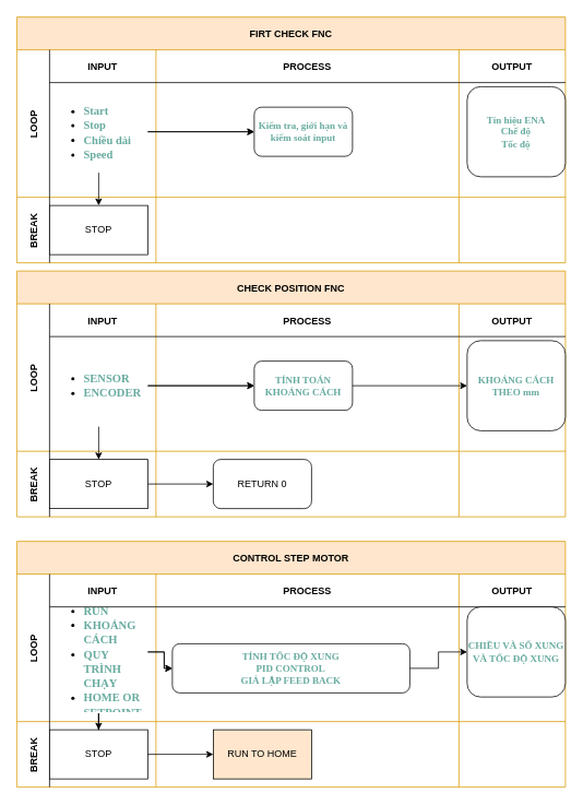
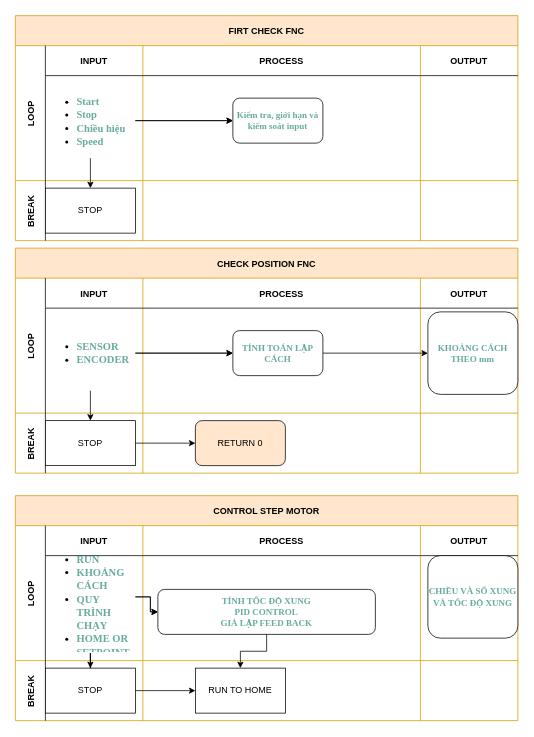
  <mxCell id="0" />
  <mxCell id="1" parent="0" />
  <mxCell id="2" value="CONTROL STEP MOTOR" style="shape=table;childLayout=tableLayout;startSize=40;collapsible=0;recursiveResize=0;expand=0;fillColor=#ffe6cc;fontStyle=1;strokeColor=#d79b00;" parent="1" vertex="1"><mxGeometry x="20" y="660" width="670" height="300" as="geometry" /></mxCell>
  <mxCell id="3" value="LOOP" style="shape=tableRow;horizontal=0;swimlaneHead=0;swimlaneBody=0;top=0;left=0;bottom=0;right=0;fillColor=none;points=[[0,0.5],[1,0.5]];portConstraint=eastwest;startSize=40;collapsible=0;recursiveResize=0;expand=0;fontStyle=1;" parent="2" vertex="1"><mxGeometry y="40" width="670" height="180" as="geometry" /></mxCell>
  <mxCell id="4" value="INPUT" style="swimlane;swimlaneHead=0;swimlaneBody=0;connectable=0;fillColor=none;startSize=40;collapsible=0;recursiveResize=0;expand=0;fontStyle=1;" parent="3" vertex="1"><mxGeometry x="40" width="130" height="180" as="geometry"><mxRectangle width="130" height="180" as="alternateBounds" /></mxGeometry></mxCell>
  <mxCell id="5" value="&lt;ul style=&quot;font-size: 14px;&quot;&gt;&lt;li&gt;&lt;font face=&quot;Tahoma&quot; color=&quot;#67ab9f&quot;&gt;&lt;b&gt;RUN&lt;/b&gt;&lt;/font&gt;&lt;/li&gt;&lt;li&gt;&lt;font face=&quot;Tahoma&quot; color=&quot;#67ab9f&quot;&gt;&lt;b&gt;KHOẢNG CÁCH&lt;/b&gt;&lt;/font&gt;&lt;/li&gt;&lt;li&gt;&lt;font face=&quot;Tahoma&quot; color=&quot;#67ab9f&quot;&gt;&lt;b&gt;QUY TRÌNH CHẠY&lt;/b&gt;&lt;/font&gt;&lt;/li&gt;&lt;li&gt;&lt;font face=&quot;Tahoma&quot; color=&quot;#67ab9f&quot;&gt;&lt;b&gt;HOME OR SETPOINT&lt;/b&gt;&lt;/font&gt;&lt;/li&gt;&lt;/ul&gt;" style="text;strokeColor=none;fillColor=none;html=1;whiteSpace=wrap;verticalAlign=middle;overflow=hidden;" vertex="1" parent="4"><mxGeometry y="20" width="120" height="150" as="geometry" /></mxCell>
  <mxCell id="6" value="PROCESS" style="swimlane;swimlaneHead=0;swimlaneBody=0;connectable=0;fillColor=none;startSize=40;collapsible=0;recursiveResize=0;expand=0;fontStyle=1;" parent="3" vertex="1"><mxGeometry x="170" width="370" height="180" as="geometry"><mxRectangle width="370" height="180" as="alternateBounds" /></mxGeometry></mxCell>
  <mxCell id="7" value="&lt;div&gt;&lt;font face=&quot;Tahoma&quot; color=&quot;#67ab9f&quot;&gt;&lt;b&gt;TÍNH TỐC ĐỘ XUNG&lt;/b&gt;&lt;/font&gt;&lt;/div&gt;&lt;div&gt;&lt;font face=&quot;Tahoma&quot; color=&quot;#67ab9f&quot;&gt;&lt;b&gt;PID CONTROL&lt;/b&gt;&lt;/font&gt;&lt;/div&gt;&lt;div&gt;&lt;font face=&quot;Tahoma&quot; color=&quot;#67ab9f&quot;&gt;&lt;b&gt;GIẢ LẬP FEED BACK&lt;/b&gt;&lt;/font&gt;&lt;/div&gt;" style="rounded=1;whiteSpace=wrap;html=1;" vertex="1" parent="6"><mxGeometry x="20" y="85" width="290" height="60" as="geometry" /></mxCell>
  <mxCell id="8" value="OUTPUT" style="swimlane;swimlaneHead=0;swimlaneBody=0;connectable=0;fillColor=none;startSize=40;collapsible=0;recursiveResize=0;expand=0;fontStyle=1;" parent="3" vertex="1"><mxGeometry x="540" width="130" height="180" as="geometry"><mxRectangle width="130" height="180" as="alternateBounds" /></mxGeometry></mxCell>
  <mxCell id="9" value="&lt;font face=&quot;Tahoma&quot; color=&quot;#67ab9f&quot;&gt;&lt;b&gt;CHIỀU VÀ SỐ XUNG VÀ TỐC ĐỘ XUNG&lt;/b&gt;&lt;/font&gt;" style="rounded=1;whiteSpace=wrap;html=1;" vertex="1" parent="8"><mxGeometry x="10" y="40" width="120" height="110" as="geometry" /></mxCell>
  <mxCell id="10" value="" style="edgeStyle=orthogonalEdgeStyle;rounded=0;orthogonalLoop=1;jettySize=auto;html=1;" edge="1" parent="3" source="5" target="7"><mxGeometry relative="1" as="geometry" /></mxCell>
  <mxCell id="11" value="" style="edgeStyle=orthogonalEdgeStyle;rounded=0;orthogonalLoop=1;jettySize=auto;html=1;" edge="1" parent="3" source="5" target="7"><mxGeometry relative="1" as="geometry" /></mxCell>
- <mxCell id="12" value="" style="edgeStyle=orthogonalEdgeStyle;rounded=0;orthogonalLoop=1;jettySize=auto;html=1;" edge="1" parent="3" source="7" target="9"><mxGeometry relative="1" as="geometry" /></mxCell>
+ <mxCell id="12" value="" style="edgeStyle=orthogonalEdgeStyle;rounded=0;orthogonalLoop=1;jettySize=auto;html=1;" edge="1" parent="3" source="7" target="17"><mxGeometry relative="1" as="geometry" /></mxCell>
  <mxCell id="13" value="BREAK" style="shape=tableRow;horizontal=0;swimlaneHead=0;swimlaneBody=0;top=0;left=0;bottom=0;right=0;fillColor=none;points=[[0,0.5],[1,0.5]];portConstraint=eastwest;startSize=40;collapsible=0;recursiveResize=0;expand=0;fontStyle=1;" parent="2" vertex="1"><mxGeometry y="220" width="670" height="80" as="geometry" /></mxCell>
  <mxCell id="14" value="" style="swimlane;swimlaneHead=0;swimlaneBody=0;connectable=0;fillColor=none;startSize=0;collapsible=0;recursiveResize=0;expand=0;fontStyle=1;" parent="13" vertex="1"><mxGeometry x="40" width="130" height="80" as="geometry"><mxRectangle width="130" height="80" as="alternateBounds" /></mxGeometry></mxCell>
  <mxCell id="15" value="STOP" style="whiteSpace=wrap;html=1;" vertex="1" parent="14"><mxGeometry y="10" width="120" height="60" as="geometry" /></mxCell>
  <mxCell id="16" value="" style="swimlane;swimlaneHead=0;swimlaneBody=0;connectable=0;fillColor=none;startSize=0;collapsible=0;recursiveResize=0;expand=0;fontStyle=1;" parent="13" vertex="1"><mxGeometry x="170" width="370" height="80" as="geometry"><mxRectangle width="370" height="80" as="alternateBounds" /></mxGeometry></mxCell>
- <mxCell id="17" value="RUN TO HOME" style="whiteSpace=wrap;html=1;fillColor=#ffe6cc;" vertex="1" parent="16"><mxGeometry x="70" y="10" width="120" height="60" as="geometry" /></mxCell>
+ <mxCell id="17" value="RUN TO HOME" style="whiteSpace=wrap;html=1;" vertex="1" parent="16"><mxGeometry x="70" y="10" width="120" height="60" as="geometry" /></mxCell>
  <mxCell id="18" value="" style="swimlane;swimlaneHead=0;swimlaneBody=0;connectable=0;fillColor=none;startSize=0;collapsible=0;recursiveResize=0;expand=0;fontStyle=1;" parent="13" vertex="1"><mxGeometry x="540" width="130" height="80" as="geometry"><mxRectangle width="130" height="80" as="alternateBounds" /></mxGeometry></mxCell>
  <mxCell id="19" value="" style="edgeStyle=orthogonalEdgeStyle;rounded=0;orthogonalLoop=1;jettySize=auto;html=1;" edge="1" parent="13" source="15" target="17"><mxGeometry relative="1" as="geometry" /></mxCell>
  <mxCell id="20" value="" style="edgeStyle=orthogonalEdgeStyle;rounded=0;orthogonalLoop=1;jettySize=auto;html=1;" edge="1" parent="2" source="5" target="15"><mxGeometry relative="1" as="geometry" /></mxCell>
  <mxCell id="21" value="CHECK POSITION FNC" style="shape=table;childLayout=tableLayout;startSize=40;collapsible=0;recursiveResize=0;expand=0;fillColor=#ffe6cc;fontStyle=1;strokeColor=#d79b00;" vertex="1" parent="1"><mxGeometry x="20" y="330" width="670" height="300" as="geometry" /></mxCell>
  <mxCell id="22" value="LOOP" style="shape=tableRow;horizontal=0;swimlaneHead=0;swimlaneBody=0;top=0;left=0;bottom=0;right=0;fillColor=none;points=[[0,0.5],[1,0.5]];portConstraint=eastwest;startSize=40;collapsible=0;recursiveResize=0;expand=0;fontStyle=1;" vertex="1" parent="21"><mxGeometry y="40" width="670" height="180" as="geometry" /></mxCell>
  <mxCell id="23" value="INPUT" style="swimlane;swimlaneHead=0;swimlaneBody=0;connectable=0;fillColor=none;startSize=40;collapsible=0;recursiveResize=0;expand=0;fontStyle=1;" vertex="1" parent="22"><mxGeometry x="40" width="130" height="180" as="geometry"><mxRectangle width="130" height="180" as="alternateBounds" /></mxGeometry></mxCell>
  <mxCell id="24" value="&lt;ul style=&quot;font-size: 14px;&quot;&gt;&lt;li&gt;&lt;font face=&quot;Tahoma&quot; color=&quot;#67ab9f&quot;&gt;&lt;b&gt;SENSOR&lt;/b&gt;&lt;/font&gt;&lt;/li&gt;&lt;li&gt;&lt;font face=&quot;Tahoma&quot; color=&quot;#67ab9f&quot;&gt;&lt;b&gt;ENCODER&lt;/b&gt;&lt;/font&gt;&lt;/li&gt;&lt;/ul&gt;" style="text;strokeColor=none;fillColor=none;html=1;whiteSpace=wrap;verticalAlign=middle;overflow=hidden;" vertex="1" parent="23"><mxGeometry y="50" width="120" height="100" as="geometry" /></mxCell>
  <mxCell id="25" value="PROCESS" style="swimlane;swimlaneHead=0;swimlaneBody=0;connectable=0;fillColor=none;startSize=40;collapsible=0;recursiveResize=0;expand=0;fontStyle=1;" vertex="1" parent="22"><mxGeometry x="170" width="370" height="180" as="geometry"><mxRectangle width="370" height="180" as="alternateBounds" /></mxGeometry></mxCell>
- <mxCell id="26" value="&lt;font face=&quot;Tahoma&quot; color=&quot;#67ab9f&quot;&gt;&lt;b&gt;TÍNH TOÁN KHOẢNG CÁCH&lt;/b&gt;&lt;/font&gt;" style="rounded=1;whiteSpace=wrap;html=1;" vertex="1" parent="25"><mxGeometry x="120" y="70" width="120" height="60" as="geometry" /></mxCell>
+ <mxCell id="26" value="&lt;font face=&quot;Tahoma&quot; color=&quot;#67ab9f&quot;&gt;&lt;b&gt;TÍNH TOÁN LẬP CÁCH&lt;/b&gt;&lt;/font&gt;" style="rounded=1;whiteSpace=wrap;html=1;" vertex="1" parent="25"><mxGeometry x="120" y="70" width="120" height="60" as="geometry" /></mxCell>
  <mxCell id="27" value="OUTPUT" style="swimlane;swimlaneHead=0;swimlaneBody=0;connectable=0;fillColor=none;startSize=40;collapsible=0;recursiveResize=0;expand=0;fontStyle=1;" vertex="1" parent="22"><mxGeometry x="540" width="130" height="180" as="geometry"><mxRectangle width="130" height="180" as="alternateBounds" /></mxGeometry></mxCell>
  <mxCell id="28" value="&lt;font face=&quot;Tahoma&quot; color=&quot;#67ab9f&quot;&gt;&lt;b&gt;KHOẢNG CÁCH THEO mm&lt;/b&gt;&lt;/font&gt;" style="rounded=1;whiteSpace=wrap;html=1;" vertex="1" parent="27"><mxGeometry x="10" y="45" width="120" height="110" as="geometry" /></mxCell>
  <mxCell id="29" value="" style="edgeStyle=orthogonalEdgeStyle;rounded=0;orthogonalLoop=1;jettySize=auto;html=1;" edge="1" parent="22" source="24" target="26"><mxGeometry relative="1" as="geometry" /></mxCell>
  <mxCell id="30" value="" style="edgeStyle=orthogonalEdgeStyle;rounded=0;orthogonalLoop=1;jettySize=auto;html=1;" edge="1" parent="22" source="24" target="26"><mxGeometry relative="1" as="geometry" /></mxCell>
  <mxCell id="31" value="" style="edgeStyle=orthogonalEdgeStyle;rounded=0;orthogonalLoop=1;jettySize=auto;html=1;" edge="1" parent="22" source="26" target="28"><mxGeometry relative="1" as="geometry" /></mxCell>
  <mxCell id="32" value="BREAK" style="shape=tableRow;horizontal=0;swimlaneHead=0;swimlaneBody=0;top=0;left=0;bottom=0;right=0;fillColor=none;points=[[0,0.5],[1,0.5]];portConstraint=eastwest;startSize=40;collapsible=0;recursiveResize=0;expand=0;fontStyle=1;" vertex="1" parent="21"><mxGeometry y="220" width="670" height="80" as="geometry" /></mxCell>
  <mxCell id="33" value="" style="swimlane;swimlaneHead=0;swimlaneBody=0;connectable=0;fillColor=none;startSize=0;collapsible=0;recursiveResize=0;expand=0;fontStyle=1;" vertex="1" parent="32"><mxGeometry x="40" width="130" height="80" as="geometry"><mxRectangle width="130" height="80" as="alternateBounds" /></mxGeometry></mxCell>
  <mxCell id="34" value="STOP" style="whiteSpace=wrap;html=1;" vertex="1" parent="33"><mxGeometry y="10" width="120" height="60" as="geometry" /></mxCell>
  <mxCell id="35" value="" style="swimlane;swimlaneHead=0;swimlaneBody=0;connectable=0;fillColor=none;startSize=0;collapsible=0;recursiveResize=0;expand=0;fontStyle=1;" vertex="1" parent="32"><mxGeometry x="170" width="370" height="80" as="geometry"><mxRectangle width="370" height="80" as="alternateBounds" /></mxGeometry></mxCell>
- <mxCell id="36" value="RETURN 0" style="rounded=1;whiteSpace=wrap;html=1;" vertex="1" parent="35"><mxGeometry x="70" y="10" width="120" height="60" as="geometry" /></mxCell>
+ <mxCell id="36" value="RETURN 0" style="rounded=1;whiteSpace=wrap;html=1;fillColor=#ffe6cc;" vertex="1" parent="35"><mxGeometry x="70" y="10" width="120" height="60" as="geometry" /></mxCell>
  <mxCell id="37" value="" style="swimlane;swimlaneHead=0;swimlaneBody=0;connectable=0;fillColor=none;startSize=0;collapsible=0;recursiveResize=0;expand=0;fontStyle=1;" vertex="1" parent="32"><mxGeometry x="540" width="130" height="80" as="geometry"><mxRectangle width="130" height="80" as="alternateBounds" /></mxGeometry></mxCell>
  <mxCell id="38" value="" style="edgeStyle=orthogonalEdgeStyle;rounded=0;orthogonalLoop=1;jettySize=auto;html=1;" edge="1" parent="32" source="34" target="36"><mxGeometry relative="1" as="geometry" /></mxCell>
  <mxCell id="39" value="" style="edgeStyle=orthogonalEdgeStyle;rounded=0;orthogonalLoop=1;jettySize=auto;html=1;" edge="1" parent="21" source="24" target="34"><mxGeometry relative="1" as="geometry" /></mxCell>
  <mxCell id="40" value="FIRT CHECK FNC" style="shape=table;childLayout=tableLayout;startSize=40;collapsible=0;recursiveResize=0;expand=0;fillColor=#ffe6cc;fontStyle=1;strokeColor=#d79b00;" vertex="1" parent="1"><mxGeometry x="20" y="20" width="670" height="300" as="geometry" /></mxCell>
  <mxCell id="41" value="LOOP" style="shape=tableRow;horizontal=0;swimlaneHead=0;swimlaneBody=0;top=0;left=0;bottom=0;right=0;fillColor=none;points=[[0,0.5],[1,0.5]];portConstraint=eastwest;startSize=40;collapsible=0;recursiveResize=0;expand=0;fontStyle=1;" vertex="1" parent="40"><mxGeometry y="40" width="670" height="180" as="geometry" /></mxCell>
  <mxCell id="42" value="INPUT" style="swimlane;swimlaneHead=0;swimlaneBody=0;connectable=0;fillColor=none;startSize=40;collapsible=0;recursiveResize=0;expand=0;fontStyle=1;" vertex="1" parent="41"><mxGeometry x="40" width="130" height="180" as="geometry"><mxRectangle width="130" height="180" as="alternateBounds" /></mxGeometry></mxCell>
- <mxCell id="43" value="&lt;ul style=&quot;font-size: 14px;&quot;&gt;&lt;li&gt;&lt;font face=&quot;Tahoma&quot; color=&quot;#67ab9f&quot;&gt;&lt;b&gt;Start&lt;/b&gt;&lt;/font&gt;&lt;/li&gt;&lt;li&gt;&lt;font face=&quot;Tahoma&quot; color=&quot;#67ab9f&quot;&gt;&lt;b&gt;Stop&lt;/b&gt;&lt;/font&gt;&lt;/li&gt;&lt;li&gt;&lt;font face=&quot;Tahoma&quot; color=&quot;#67ab9f&quot;&gt;&lt;b&gt;Chiều dài&lt;/b&gt;&lt;/font&gt;&lt;/li&gt;&lt;li&gt;&lt;font face=&quot;Tahoma&quot; color=&quot;#67ab9f&quot;&gt;&lt;b&gt;Speed&lt;/b&gt;&lt;/font&gt;&lt;/li&gt;&lt;/ul&gt;" style="text;strokeColor=none;fillColor=none;html=1;whiteSpace=wrap;verticalAlign=middle;overflow=hidden;" vertex="1" parent="42"><mxGeometry y="50" width="120" height="100" as="geometry" /></mxCell>
+ <mxCell id="43" value="&lt;ul style=&quot;font-size: 14px;&quot;&gt;&lt;li&gt;&lt;font face=&quot;Tahoma&quot; color=&quot;#67ab9f&quot;&gt;&lt;b&gt;Start&lt;/b&gt;&lt;/font&gt;&lt;/li&gt;&lt;li&gt;&lt;font face=&quot;Tahoma&quot; color=&quot;#67ab9f&quot;&gt;&lt;b&gt;Stop&lt;/b&gt;&lt;/font&gt;&lt;/li&gt;&lt;li&gt;&lt;font face=&quot;Tahoma&quot; color=&quot;#67ab9f&quot;&gt;&lt;b&gt;Chiều hiệu&lt;/b&gt;&lt;/font&gt;&lt;/li&gt;&lt;li&gt;&lt;font face=&quot;Tahoma&quot; color=&quot;#67ab9f&quot;&gt;&lt;b&gt;Speed&lt;/b&gt;&lt;/font&gt;&lt;/li&gt;&lt;/ul&gt;" style="text;strokeColor=none;fillColor=none;html=1;whiteSpace=wrap;verticalAlign=middle;overflow=hidden;" vertex="1" parent="42"><mxGeometry y="50" width="120" height="100" as="geometry" /></mxCell>
  <mxCell id="44" value="PROCESS" style="swimlane;swimlaneHead=0;swimlaneBody=0;connectable=0;fillColor=none;startSize=40;collapsible=0;recursiveResize=0;expand=0;fontStyle=1;" vertex="1" parent="41"><mxGeometry x="170" width="370" height="180" as="geometry"><mxRectangle width="370" height="180" as="alternateBounds" /></mxGeometry></mxCell>
  <mxCell id="45" value="&lt;font face=&quot;Tahoma&quot; color=&quot;#67ab9f&quot;&gt;&lt;b&gt;Kiểm tra, giới hạn và kiểm soát input&lt;/b&gt;&lt;/font&gt;" style="rounded=1;whiteSpace=wrap;html=1;" vertex="1" parent="44"><mxGeometry x="120" y="70" width="120" height="60" as="geometry" /></mxCell>
  <mxCell id="46" value="OUTPUT" style="swimlane;swimlaneHead=0;swimlaneBody=0;connectable=0;fillColor=none;startSize=40;collapsible=0;recursiveResize=0;expand=0;fontStyle=1;" vertex="1" parent="41"><mxGeometry x="540" width="130" height="180" as="geometry"><mxRectangle width="130" height="180" as="alternateBounds" /></mxGeometry></mxCell>
- <mxCell id="47" value="&lt;font face=&quot;Tahoma&quot; color=&quot;#67ab9f&quot;&gt;&lt;b&gt;Tín hiệu ENA&lt;/b&gt;&lt;/font&gt;&lt;div&gt;&lt;font face=&quot;Tahoma&quot; color=&quot;#67ab9f&quot;&gt;&lt;b&gt;Chế độ&lt;/b&gt;&lt;/font&gt;&lt;/div&gt;&lt;div&gt;&lt;font face=&quot;Tahoma&quot; color=&quot;#67ab9f&quot;&gt;&lt;b&gt;Tốc độ&lt;/b&gt;&lt;/font&gt;&lt;/div&gt;" style="rounded=1;whiteSpace=wrap;html=1;" vertex="1" parent="46"><mxGeometry x="10" y="45" width="120" height="110" as="geometry" /></mxCell>
  <mxCell id="48" value="" style="edgeStyle=orthogonalEdgeStyle;rounded=0;orthogonalLoop=1;jettySize=auto;html=1;" edge="1" parent="41" source="43" target="45"><mxGeometry relative="1" as="geometry" /></mxCell>
  <mxCell id="49" value="" style="edgeStyle=orthogonalEdgeStyle;rounded=0;orthogonalLoop=1;jettySize=auto;html=1;" edge="1" parent="41" source="43" target="45"><mxGeometry relative="1" as="geometry" /></mxCell>
  <mxCell id="50" value="BREAK" style="shape=tableRow;horizontal=0;swimlaneHead=0;swimlaneBody=0;top=0;left=0;bottom=0;right=0;fillColor=none;points=[[0,0.5],[1,0.5]];portConstraint=eastwest;startSize=40;collapsible=0;recursiveResize=0;expand=0;fontStyle=1;" vertex="1" parent="40"><mxGeometry y="220" width="670" height="80" as="geometry" /></mxCell>
  <mxCell id="51" value="" style="swimlane;swimlaneHead=0;swimlaneBody=0;connectable=0;fillColor=none;startSize=0;collapsible=0;recursiveResize=0;expand=0;fontStyle=1;" vertex="1" parent="50"><mxGeometry x="40" width="130" height="80" as="geometry"><mxRectangle width="130" height="80" as="alternateBounds" /></mxGeometry></mxCell>
  <mxCell id="52" value="STOP" style="whiteSpace=wrap;html=1;" vertex="1" parent="51"><mxGeometry y="10" width="120" height="60" as="geometry" /></mxCell>
  <mxCell id="53" value="" style="swimlane;swimlaneHead=0;swimlaneBody=0;connectable=0;fillColor=none;startSize=0;collapsible=0;recursiveResize=0;expand=0;fontStyle=1;" vertex="1" parent="50"><mxGeometry x="170" width="370" height="80" as="geometry"><mxRectangle width="370" height="80" as="alternateBounds" /></mxGeometry></mxCell>
  <mxCell id="54" value="" style="swimlane;swimlaneHead=0;swimlaneBody=0;connectable=0;fillColor=none;startSize=0;collapsible=0;recursiveResize=0;expand=0;fontStyle=1;" vertex="1" parent="50"><mxGeometry x="540" width="130" height="80" as="geometry"><mxRectangle width="130" height="80" as="alternateBounds" /></mxGeometry></mxCell>
  <mxCell id="55" value="" style="edgeStyle=orthogonalEdgeStyle;rounded=0;orthogonalLoop=1;jettySize=auto;html=1;" edge="1" parent="40" source="43" target="52"><mxGeometry relative="1" as="geometry" /></mxCell>
